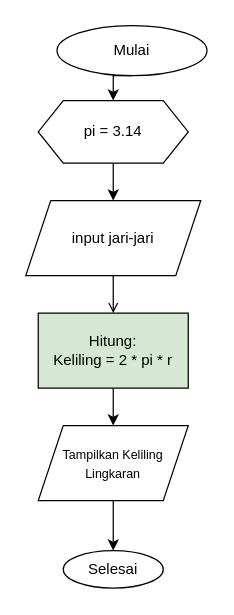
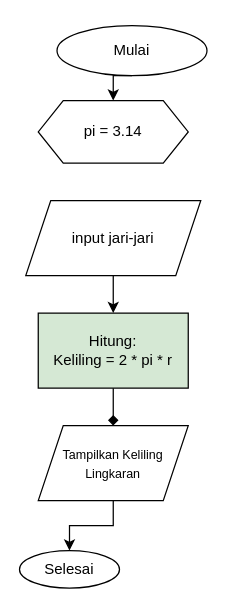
  <mxCell id="0" />
  <mxCell id="1" parent="0" />
  <mxCell id="2" style="edgeStyle=orthogonalEdgeStyle;rounded=0;orthogonalLoop=1;jettySize=auto;html=1;exitX=0.5;exitY=1;exitDx=0;exitDy=0;entryX=0.5;entryY=0;entryDx=0;entryDy=0;" edge="1" parent="1" source="3" target="5"><mxGeometry relative="1" as="geometry" /></mxCell>
  <mxCell id="3" value="Mulai" style="ellipse;whiteSpace=wrap;html=1;" vertex="1" parent="1"><mxGeometry x="45" y="20" width="120" height="40" as="geometry" /></mxCell>
- <mxCell id="4" style="edgeStyle=orthogonalEdgeStyle;rounded=0;orthogonalLoop=1;jettySize=auto;html=1;exitX=0.5;exitY=1;exitDx=0;exitDy=0;entryX=0.5;entryY=0;entryDx=0;entryDy=0;" edge="1" parent="1" source="5" target="7"><mxGeometry relative="1" as="geometry" /></mxCell>
  <mxCell id="5" value="pi = 3.14" style="shape=hexagon;perimeter=hexagonPerimeter2;whiteSpace=wrap;html=1;fixedSize=1;" vertex="1" parent="1"><mxGeometry x="30" y="80" width="120" height="50" as="geometry" /></mxCell>
- <mxCell id="6" value="" style="edgeStyle=orthogonalEdgeStyle;rounded=0;orthogonalLoop=1;jettySize=auto;html=1;endArrow=open;" edge="1" parent="1" source="7" target="9"><mxGeometry relative="1" as="geometry" /></mxCell>
+ <mxCell id="6" value="" style="edgeStyle=orthogonalEdgeStyle;rounded=0;orthogonalLoop=1;jettySize=auto;html=1;" edge="1" parent="1" source="7" target="9"><mxGeometry relative="1" as="geometry" /></mxCell>
  <mxCell id="7" value="input jari-jari" style="shape=parallelogram;perimeter=parallelogramPerimeter;whiteSpace=wrap;html=1;fixedSize=1;" vertex="1" parent="1"><mxGeometry x="20" y="160" width="140" height="60" as="geometry" /></mxCell>
- <mxCell id="8" style="edgeStyle=orthogonalEdgeStyle;rounded=0;orthogonalLoop=1;jettySize=auto;html=1;entryX=0.5;entryY=0;entryDx=0;entryDy=0;" edge="1" parent="1" source="9" target="11"><mxGeometry relative="1" as="geometry" /></mxCell>
+ <mxCell id="8" style="edgeStyle=orthogonalEdgeStyle;rounded=0;orthogonalLoop=1;jettySize=auto;html=1;entryX=0.5;entryY=0;entryDx=0;entryDy=0;endArrow=diamond;" edge="1" parent="1" source="9" target="11"><mxGeometry relative="1" as="geometry" /></mxCell>
  <mxCell id="9" value="&lt;div&gt;Hitung:&lt;/div&gt;&lt;div&gt;Keliling = 2 * pi * r&lt;br&gt;&lt;/div&gt;" style="whiteSpace=wrap;html=1;fillColor=#d5e8d4;" vertex="1" parent="1"><mxGeometry x="30" y="250" width="120" height="60" as="geometry" /></mxCell>
  <mxCell id="10" value="" style="edgeStyle=orthogonalEdgeStyle;rounded=0;orthogonalLoop=1;jettySize=auto;html=1;" edge="1" parent="1" source="11" target="12"><mxGeometry relative="1" as="geometry" /></mxCell>
  <mxCell id="11" value="&lt;font style=&quot;font-size: 10px;&quot;&gt;Tampilkan Keliling Lingkaran&lt;br&gt;&lt;/font&gt;" style="shape=parallelogram;perimeter=parallelogramPerimeter;whiteSpace=wrap;html=1;fixedSize=1;" vertex="1" parent="1"><mxGeometry x="30" y="340" width="120" height="60" as="geometry" /></mxCell>
- <mxCell id="12" value="Selesai" style="ellipse;whiteSpace=wrap;html=1;" vertex="1" parent="1"><mxGeometry x="50" y="440" width="80" height="30" as="geometry" /></mxCell>
+ <mxCell id="12" value="Selesai" style="ellipse;whiteSpace=wrap;html=1;" vertex="1" parent="1"><mxGeometry x="15" y="440" width="80" height="30" as="geometry" /></mxCell>
